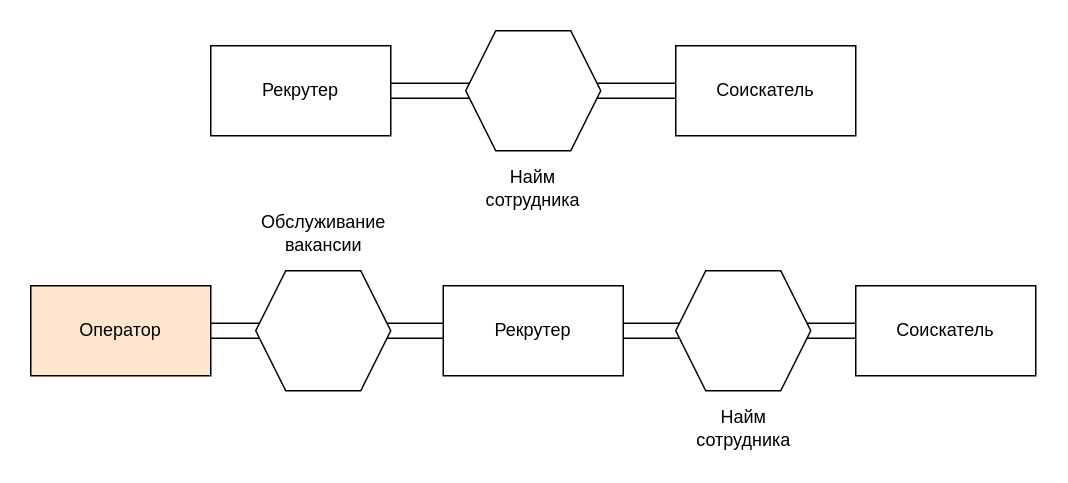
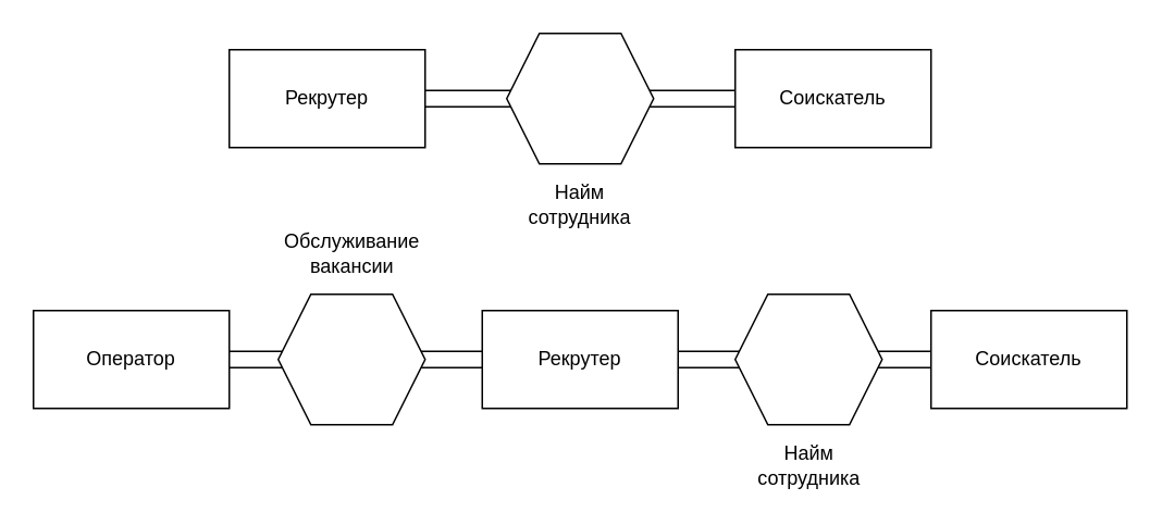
  <mxCell id="0" />
  <mxCell id="1" parent="0" />
  <mxCell id="2" value="" style="rounded=0;whiteSpace=wrap;html=1;fillColor=none;" vertex="1" parent="1"><mxGeometry x="70" y="215" width="580" height="10" as="geometry" /></mxCell>
  <mxCell id="3" value="" style="rounded=0;whiteSpace=wrap;html=1;fillColor=none;" vertex="1" parent="1"><mxGeometry x="230" y="55" width="260" height="10" as="geometry" /></mxCell>
  <mxCell id="4" value="Рекрутер" style="rounded=0;whiteSpace=wrap;html=1;" vertex="1" parent="1"><mxGeometry x="140" y="30" width="120" height="60" as="geometry" /></mxCell>
  <mxCell id="5" value="Соискатель" style="rounded=0;whiteSpace=wrap;html=1;" vertex="1" parent="1"><mxGeometry x="450" y="30" width="120" height="60" as="geometry" /></mxCell>
  <mxCell id="6" value="" style="shape=hexagon;perimeter=hexagonPerimeter2;whiteSpace=wrap;html=1;fixedSize=1;" vertex="1" parent="1"><mxGeometry x="310" y="20" width="90" height="80" as="geometry" /></mxCell>
  <mxCell id="7" value="" style="shape=hexagon;perimeter=hexagonPerimeter2;whiteSpace=wrap;html=1;fixedSize=1;" vertex="1" parent="1"><mxGeometry x="450" y="180" width="90" height="80" as="geometry" /></mxCell>
  <mxCell id="8" value="" style="shape=hexagon;perimeter=hexagonPerimeter2;whiteSpace=wrap;html=1;fixedSize=1;" vertex="1" parent="1"><mxGeometry x="170" y="180" width="90" height="80" as="geometry" /></mxCell>
- <mxCell id="9" value="Оператор" style="rounded=0;whiteSpace=wrap;html=1;fillColor=#ffe6cc;" vertex="1" parent="1"><mxGeometry x="20" y="190" width="120" height="60" as="geometry" /></mxCell>
+ <mxCell id="9" value="Оператор" style="rounded=0;whiteSpace=wrap;html=1;" vertex="1" parent="1"><mxGeometry x="20" y="190" width="120" height="60" as="geometry" /></mxCell>
  <mxCell id="10" value="Рекрутер" style="rounded=0;whiteSpace=wrap;html=1;" vertex="1" parent="1"><mxGeometry x="295" y="190" width="120" height="60" as="geometry" /></mxCell>
  <mxCell id="11" value="Соискатель" style="rounded=0;whiteSpace=wrap;html=1;" vertex="1" parent="1"><mxGeometry x="570" y="190" width="120" height="60" as="geometry" /></mxCell>
  <mxCell id="12" value="Найм&lt;div&gt;сотрудника&lt;/div&gt;" style="text;html=1;align=center;verticalAlign=middle;whiteSpace=wrap;rounded=0;" vertex="1" parent="1"><mxGeometry x="325" y="110" width="60" height="30" as="geometry" /></mxCell>
  <mxCell id="13" value="Обслуживание&lt;div&gt;вакансии&lt;/div&gt;" style="text;html=1;align=center;verticalAlign=middle;whiteSpace=wrap;rounded=0;" vertex="1" parent="1"><mxGeometry x="142.5" y="140" width="145" height="30" as="geometry" /></mxCell>
  <mxCell id="14" value="Найм&lt;br&gt;сотрудника" style="text;html=1;align=center;verticalAlign=middle;whiteSpace=wrap;rounded=0;" vertex="1" parent="1"><mxGeometry x="422.5" y="270" width="145" height="30" as="geometry" /></mxCell>
